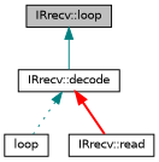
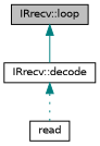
  digraph {
    rankdir=TB
    node [color=black fillcolor=white fontname=Helvetica fontsize=10 shape=record style=filled]
    edge [color=teal dir=back fontname=Helvetica fontsize=10 labelfontname=Helvetica labelfontsize=10]
    n1 [fillcolor=grey75 fontcolor=black height=0.2 label="IRrecv::loop" width=0.4]
    n2 [height=0.2 label="IRrecv::decode" width=0.4]
-   n3 [height=0.2 label=loop width=0.4]
-   n4 [height=0.2 label="IRrecv::read" width=0.4]
+   n3 [height=0.2 label=read width=0.4]
    n1 -> n2 [style=solid]
    n2 -> n3 [style=dotted]
-   n2 -> n4 [color=red style=bold]
  }
